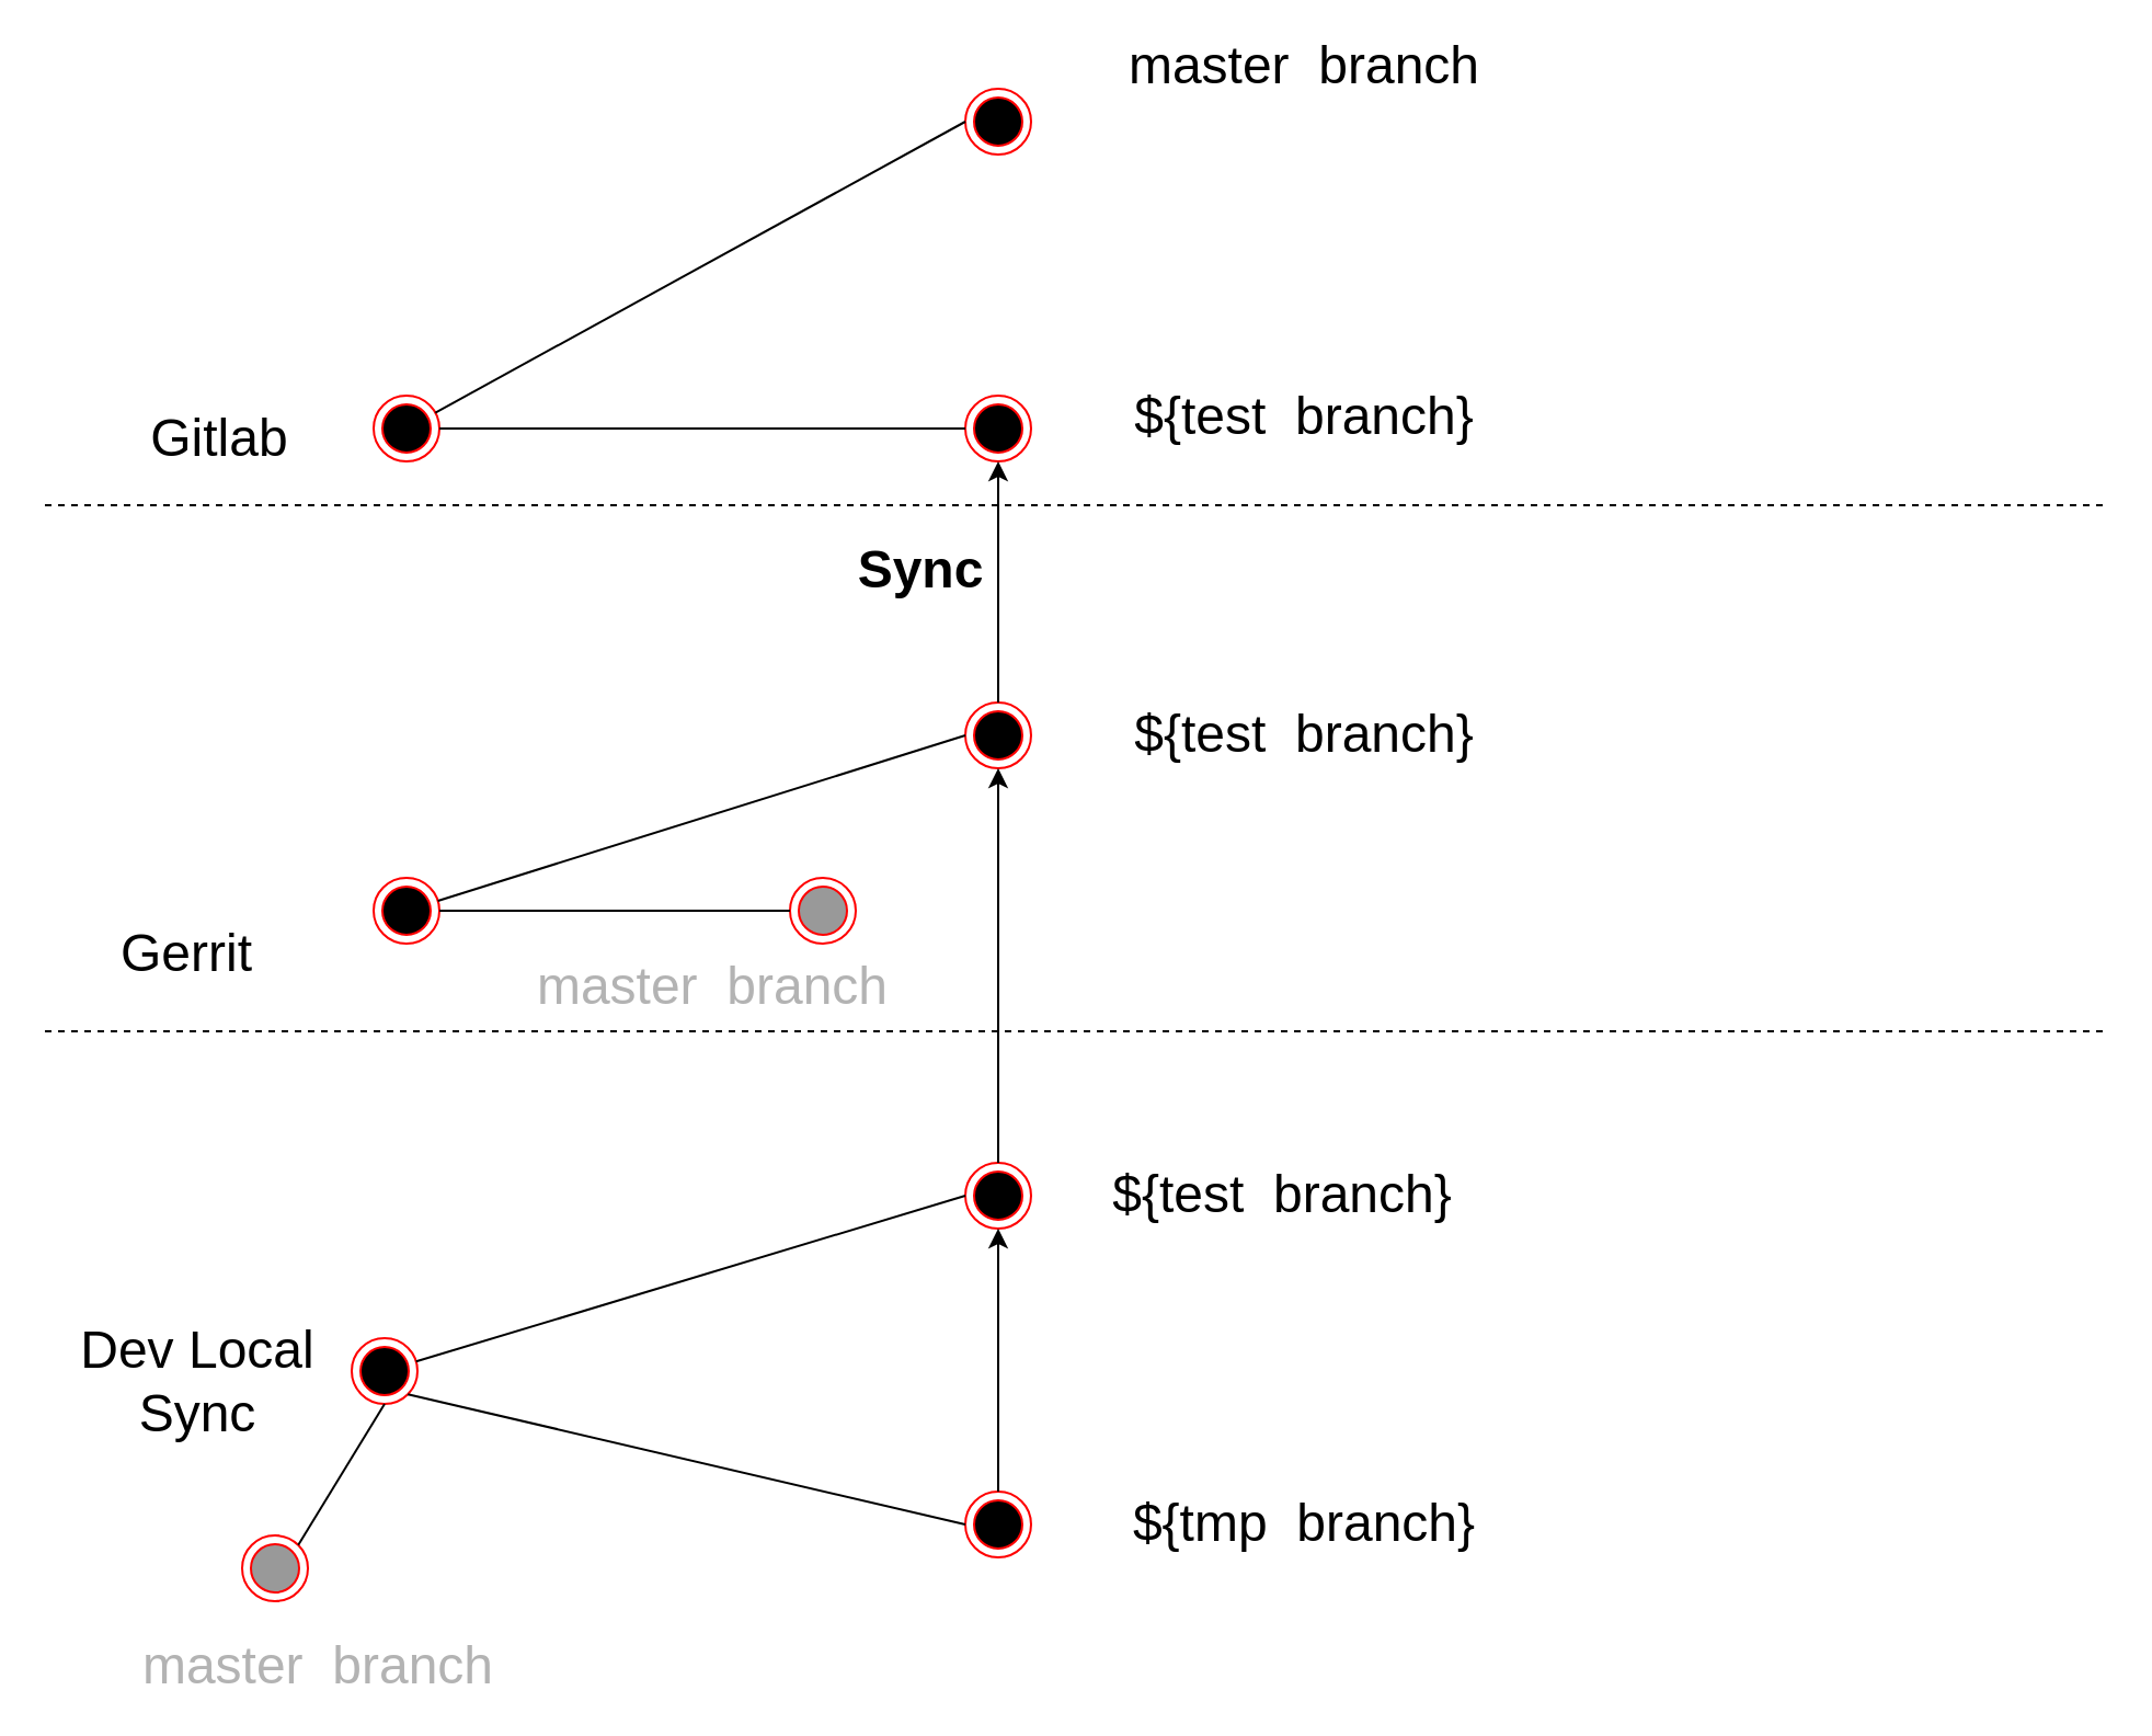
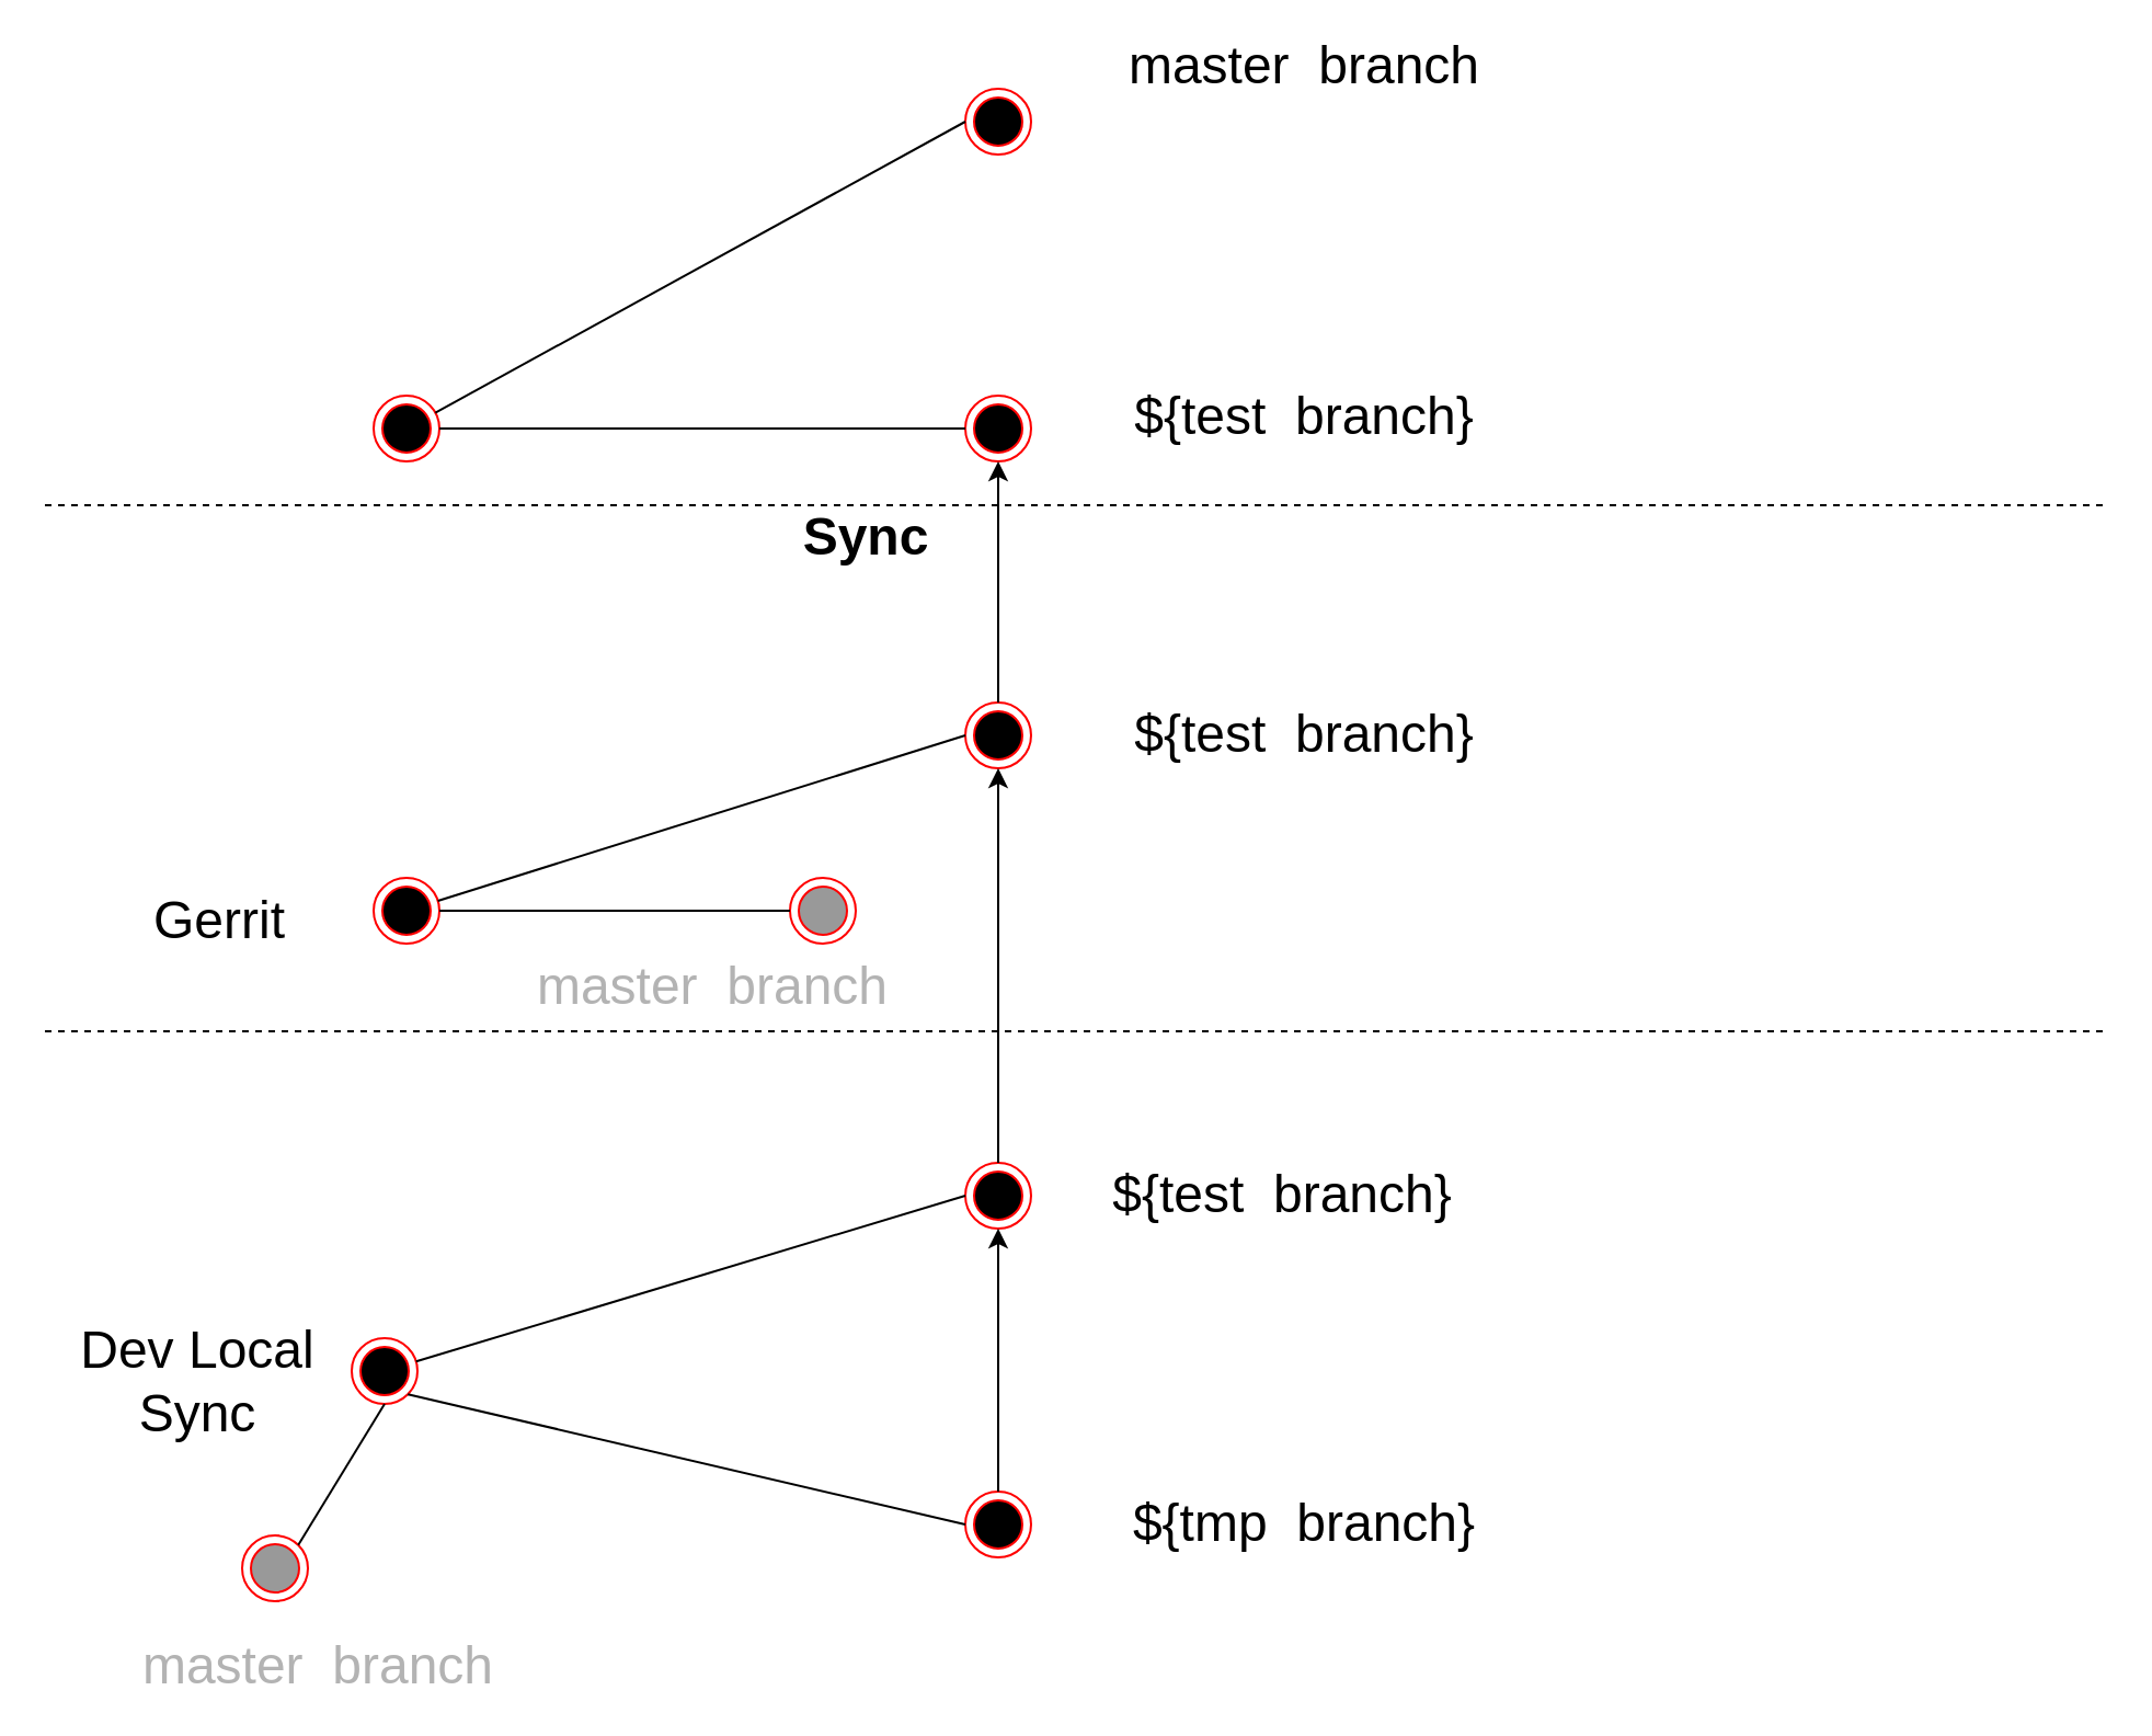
  <mxCell id="0" />
  <mxCell id="1" parent="0" />
  <mxCell id="2" value="" style="endArrow=none;dashed=1;html=1;" edge="1" parent="1"><mxGeometry width="50" height="50" relative="1" as="geometry"><mxPoint x="20" y="230" as="sourcePoint" /><mxPoint x="960" y="230" as="targetPoint" /></mxGeometry></mxCell>
- <mxCell id="3" value="&lt;font style=&quot;font-size: 24px&quot;&gt;Gitlab&lt;/font&gt;" style="text;html=1;strokeColor=none;fillColor=none;align=center;verticalAlign=middle;whiteSpace=wrap;rounded=0;" vertex="1" parent="1"><mxGeometry x="30" y="190" width="140" height="20" as="geometry" /></mxCell>
  <mxCell id="4" value="" style="ellipse;html=1;shape=endState;fillColor=#000000;strokeColor=#ff0000;" vertex="1" parent="1"><mxGeometry x="170" y="180" width="30" height="30" as="geometry" /></mxCell>
  <mxCell id="5" value="" style="ellipse;html=1;shape=endState;fillColor=#000000;strokeColor=#ff0000;" vertex="1" parent="1"><mxGeometry x="440" y="180" width="30" height="30" as="geometry" /></mxCell>
  <mxCell id="6" value="" style="ellipse;html=1;shape=endState;fillColor=#000000;strokeColor=#ff0000;" vertex="1" parent="1"><mxGeometry x="440" y="40" width="30" height="30" as="geometry" /></mxCell>
  <mxCell id="7" value="" style="endArrow=none;html=1;entryX=0;entryY=0.5;entryDx=0;entryDy=0;exitX=1;exitY=0.5;exitDx=0;exitDy=0;" edge="1" parent="1" source="4" target="5"><mxGeometry width="50" height="50" relative="1" as="geometry"><mxPoint x="20" y="400" as="sourcePoint" /><mxPoint x="70" y="350" as="targetPoint" /></mxGeometry></mxCell>
  <mxCell id="8" value="" style="endArrow=none;html=1;entryX=0;entryY=0.5;entryDx=0;entryDy=0;" edge="1" parent="1" source="4" target="6"><mxGeometry width="50" height="50" relative="1" as="geometry"><mxPoint x="200" y="200" as="sourcePoint" /><mxPoint x="250" y="150" as="targetPoint" /></mxGeometry></mxCell>
  <mxCell id="9" value="&lt;font style=&quot;font-size: 24px&quot;&gt;master&amp;nbsp; branch&lt;/font&gt;" style="text;html=1;strokeColor=none;fillColor=none;align=center;verticalAlign=middle;whiteSpace=wrap;rounded=0;" vertex="1" parent="1"><mxGeometry x="500" y="20" width="190" height="20" as="geometry" /></mxCell>
  <mxCell id="10" value="&lt;font style=&quot;font-size: 24px&quot;&gt;${test&amp;nbsp; branch}&lt;/font&gt;" style="text;html=1;strokeColor=none;fillColor=none;align=center;verticalAlign=middle;whiteSpace=wrap;rounded=0;" vertex="1" parent="1"><mxGeometry x="500" y="180" width="190" height="20" as="geometry" /></mxCell>
  <mxCell id="11" value="" style="endArrow=none;dashed=1;html=1;" edge="1" parent="1"><mxGeometry width="50" height="50" relative="1" as="geometry"><mxPoint x="20" y="470" as="sourcePoint" /><mxPoint x="960" y="470" as="targetPoint" /></mxGeometry></mxCell>
- <mxCell id="12" value="&lt;font style=&quot;font-size: 24px&quot;&gt;Gerrit&lt;/font&gt;" style="text;html=1;strokeColor=none;fillColor=none;align=center;verticalAlign=middle;whiteSpace=wrap;rounded=0;" vertex="1" parent="1"><mxGeometry x="15" y="425" width="140" height="20" as="geometry" /></mxCell>
+ <mxCell id="12" value="&lt;font style=&quot;font-size: 24px&quot;&gt;Gerrit&lt;/font&gt;" style="text;html=1;strokeColor=none;fillColor=none;align=center;verticalAlign=middle;whiteSpace=wrap;rounded=0;" vertex="1" parent="1"><mxGeometry x="30" y="410" width="140" height="20" as="geometry" /></mxCell>
  <mxCell id="13" value="" style="ellipse;html=1;shape=endState;fillColor=#000000;strokeColor=#ff0000;" vertex="1" parent="1"><mxGeometry x="170" y="400" width="30" height="30" as="geometry" /></mxCell>
  <mxCell id="14" value="" style="ellipse;html=1;shape=endState;fillColor=#999999;strokeColor=#ff0000;" vertex="1" parent="1"><mxGeometry x="360" y="400" width="30" height="30" as="geometry" /></mxCell>
  <mxCell id="15" value="" style="ellipse;html=1;shape=endState;fillColor=#000000;strokeColor=#ff0000;" vertex="1" parent="1"><mxGeometry x="440" y="320" width="30" height="30" as="geometry" /></mxCell>
  <mxCell id="16" value="" style="endArrow=none;html=1;entryX=0;entryY=0.5;entryDx=0;entryDy=0;exitX=1;exitY=0.5;exitDx=0;exitDy=0;" edge="1" parent="1" source="13" target="14"><mxGeometry width="50" height="50" relative="1" as="geometry"><mxPoint x="20" y="620" as="sourcePoint" /><mxPoint x="70" y="570" as="targetPoint" /></mxGeometry></mxCell>
  <mxCell id="17" value="" style="endArrow=none;html=1;entryX=0;entryY=0.5;entryDx=0;entryDy=0;" edge="1" parent="1" source="13" target="15"><mxGeometry width="50" height="50" relative="1" as="geometry"><mxPoint x="200" y="420" as="sourcePoint" /><mxPoint x="250" y="370" as="targetPoint" /></mxGeometry></mxCell>
  <mxCell id="18" value="&lt;font style=&quot;font-size: 24px&quot;&gt;master&amp;nbsp; branch&lt;/font&gt;" style="text;html=1;strokeColor=none;fillColor=none;align=center;verticalAlign=middle;whiteSpace=wrap;rounded=0;fontColor=#B3B3B3;" vertex="1" parent="1"><mxGeometry x="230" y="440" width="190" height="20" as="geometry" /></mxCell>
  <mxCell id="19" value="&lt;font style=&quot;font-size: 24px&quot;&gt;${test&amp;nbsp; branch}&lt;/font&gt;" style="text;html=1;strokeColor=none;fillColor=none;align=center;verticalAlign=middle;whiteSpace=wrap;rounded=0;" vertex="1" parent="1"><mxGeometry x="500" y="325" width="190" height="20" as="geometry" /></mxCell>
  <mxCell id="20" value="" style="endArrow=classic;html=1;fontColor=#B3B3B3;entryX=0.5;entryY=1;entryDx=0;entryDy=0;exitX=0.5;exitY=0;exitDx=0;exitDy=0;" edge="1" parent="1" source="15" target="5"><mxGeometry width="50" height="50" relative="1" as="geometry"><mxPoint x="430" y="310" as="sourcePoint" /><mxPoint x="480" y="260" as="targetPoint" /></mxGeometry></mxCell>
- <mxCell id="21" value="&lt;font color=&quot;#000000&quot; style=&quot;font-size: 24px&quot;&gt;&lt;b&gt;Sync&lt;/b&gt;&lt;/font&gt;" style="text;html=1;strokeColor=none;fillColor=none;align=center;verticalAlign=middle;whiteSpace=wrap;rounded=0;fontColor=#B3B3B3;" vertex="1" parent="1"><mxGeometry x="400" y="250" width="40" height="20" as="geometry" /></mxCell>
+ <mxCell id="21" value="&lt;font color=&quot;#000000&quot; style=&quot;font-size: 24px&quot;&gt;&lt;b&gt;Sync&lt;/b&gt;&lt;/font&gt;" style="text;html=1;strokeColor=none;fillColor=none;align=center;verticalAlign=middle;whiteSpace=wrap;rounded=0;fontColor=#B3B3B3;" vertex="1" parent="1"><mxGeometry x="375" y="235" width="40" height="20" as="geometry" /></mxCell>
  <mxCell id="22" value="&lt;span style=&quot;font-size: 24px&quot;&gt;Dev Local Sync&lt;/span&gt;" style="text;html=1;strokeColor=none;fillColor=none;align=center;verticalAlign=middle;whiteSpace=wrap;rounded=0;" vertex="1" parent="1"><mxGeometry x="20" y="620" width="140" height="20" as="geometry" /></mxCell>
  <mxCell id="23" value="" style="ellipse;html=1;shape=endState;fillColor=#000000;strokeColor=#ff0000;" vertex="1" parent="1"><mxGeometry x="160" y="610" width="30" height="30" as="geometry" /></mxCell>
  <mxCell id="24" value="" style="ellipse;html=1;shape=endState;fillColor=#999999;strokeColor=#ff0000;" vertex="1" parent="1"><mxGeometry x="110" y="700" width="30" height="30" as="geometry" /></mxCell>
  <mxCell id="25" value="" style="ellipse;html=1;shape=endState;fillColor=#000000;strokeColor=#ff0000;" vertex="1" parent="1"><mxGeometry x="440" y="530" width="30" height="30" as="geometry" /></mxCell>
  <mxCell id="26" value="" style="endArrow=none;html=1;entryX=1;entryY=0;entryDx=0;entryDy=0;exitX=0.5;exitY=1;exitDx=0;exitDy=0;" edge="1" parent="1" source="23" target="24"><mxGeometry width="50" height="50" relative="1" as="geometry"><mxPoint x="10" y="830" as="sourcePoint" /><mxPoint x="60" y="780" as="targetPoint" /></mxGeometry></mxCell>
  <mxCell id="27" value="" style="endArrow=none;html=1;entryX=0;entryY=0.5;entryDx=0;entryDy=0;" edge="1" parent="1" source="23" target="25"><mxGeometry width="50" height="50" relative="1" as="geometry"><mxPoint x="190" y="630" as="sourcePoint" /><mxPoint x="240" y="580" as="targetPoint" /></mxGeometry></mxCell>
  <mxCell id="28" value="&lt;font style=&quot;font-size: 24px&quot;&gt;${test&amp;nbsp; branch}&lt;/font&gt;" style="text;html=1;strokeColor=none;fillColor=none;align=center;verticalAlign=middle;whiteSpace=wrap;rounded=0;" vertex="1" parent="1"><mxGeometry x="490" y="535" width="190" height="20" as="geometry" /></mxCell>
  <mxCell id="29" value="&lt;font style=&quot;font-size: 24px&quot;&gt;master&amp;nbsp; branch&lt;/font&gt;" style="text;html=1;strokeColor=none;fillColor=none;align=center;verticalAlign=middle;whiteSpace=wrap;rounded=0;fontColor=#B3B3B3;" vertex="1" parent="1"><mxGeometry x="50" y="750" width="190" height="20" as="geometry" /></mxCell>
  <mxCell id="30" value="" style="endArrow=classic;html=1;fontColor=#B3B3B3;entryX=0.5;entryY=1;entryDx=0;entryDy=0;exitX=0.5;exitY=0;exitDx=0;exitDy=0;" edge="1" parent="1" source="25" target="15"><mxGeometry width="50" height="50" relative="1" as="geometry"><mxPoint x="455" y="520" as="sourcePoint" /><mxPoint x="500" y="400" as="targetPoint" /></mxGeometry></mxCell>
  <mxCell id="31" value="" style="ellipse;html=1;shape=endState;fillColor=#000000;strokeColor=#ff0000;" vertex="1" parent="1"><mxGeometry x="440" y="680" width="30" height="30" as="geometry" /></mxCell>
  <mxCell id="32" value="" style="endArrow=none;html=1;fontColor=#B3B3B3;entryX=0;entryY=0.5;entryDx=0;entryDy=0;exitX=1;exitY=1;exitDx=0;exitDy=0;" edge="1" parent="1" source="23" target="31"><mxGeometry width="50" height="50" relative="1" as="geometry"><mxPoint x="270" y="670" as="sourcePoint" /><mxPoint x="320" y="620" as="targetPoint" /></mxGeometry></mxCell>
  <mxCell id="33" value="&lt;font style=&quot;font-size: 24px&quot;&gt;${tmp&amp;nbsp; branch}&lt;/font&gt;" style="text;html=1;strokeColor=none;fillColor=none;align=center;verticalAlign=middle;whiteSpace=wrap;rounded=0;" vertex="1" parent="1"><mxGeometry x="500" y="685" width="190" height="20" as="geometry" /></mxCell>
  <mxCell id="34" value="" style="endArrow=classic;html=1;fontColor=#B3B3B3;entryX=0.5;entryY=1;entryDx=0;entryDy=0;exitX=0.5;exitY=0;exitDx=0;exitDy=0;" edge="1" parent="1" source="31" target="25"><mxGeometry width="50" height="50" relative="1" as="geometry"><mxPoint x="430" y="650" as="sourcePoint" /><mxPoint x="480" y="600" as="targetPoint" /></mxGeometry></mxCell>
